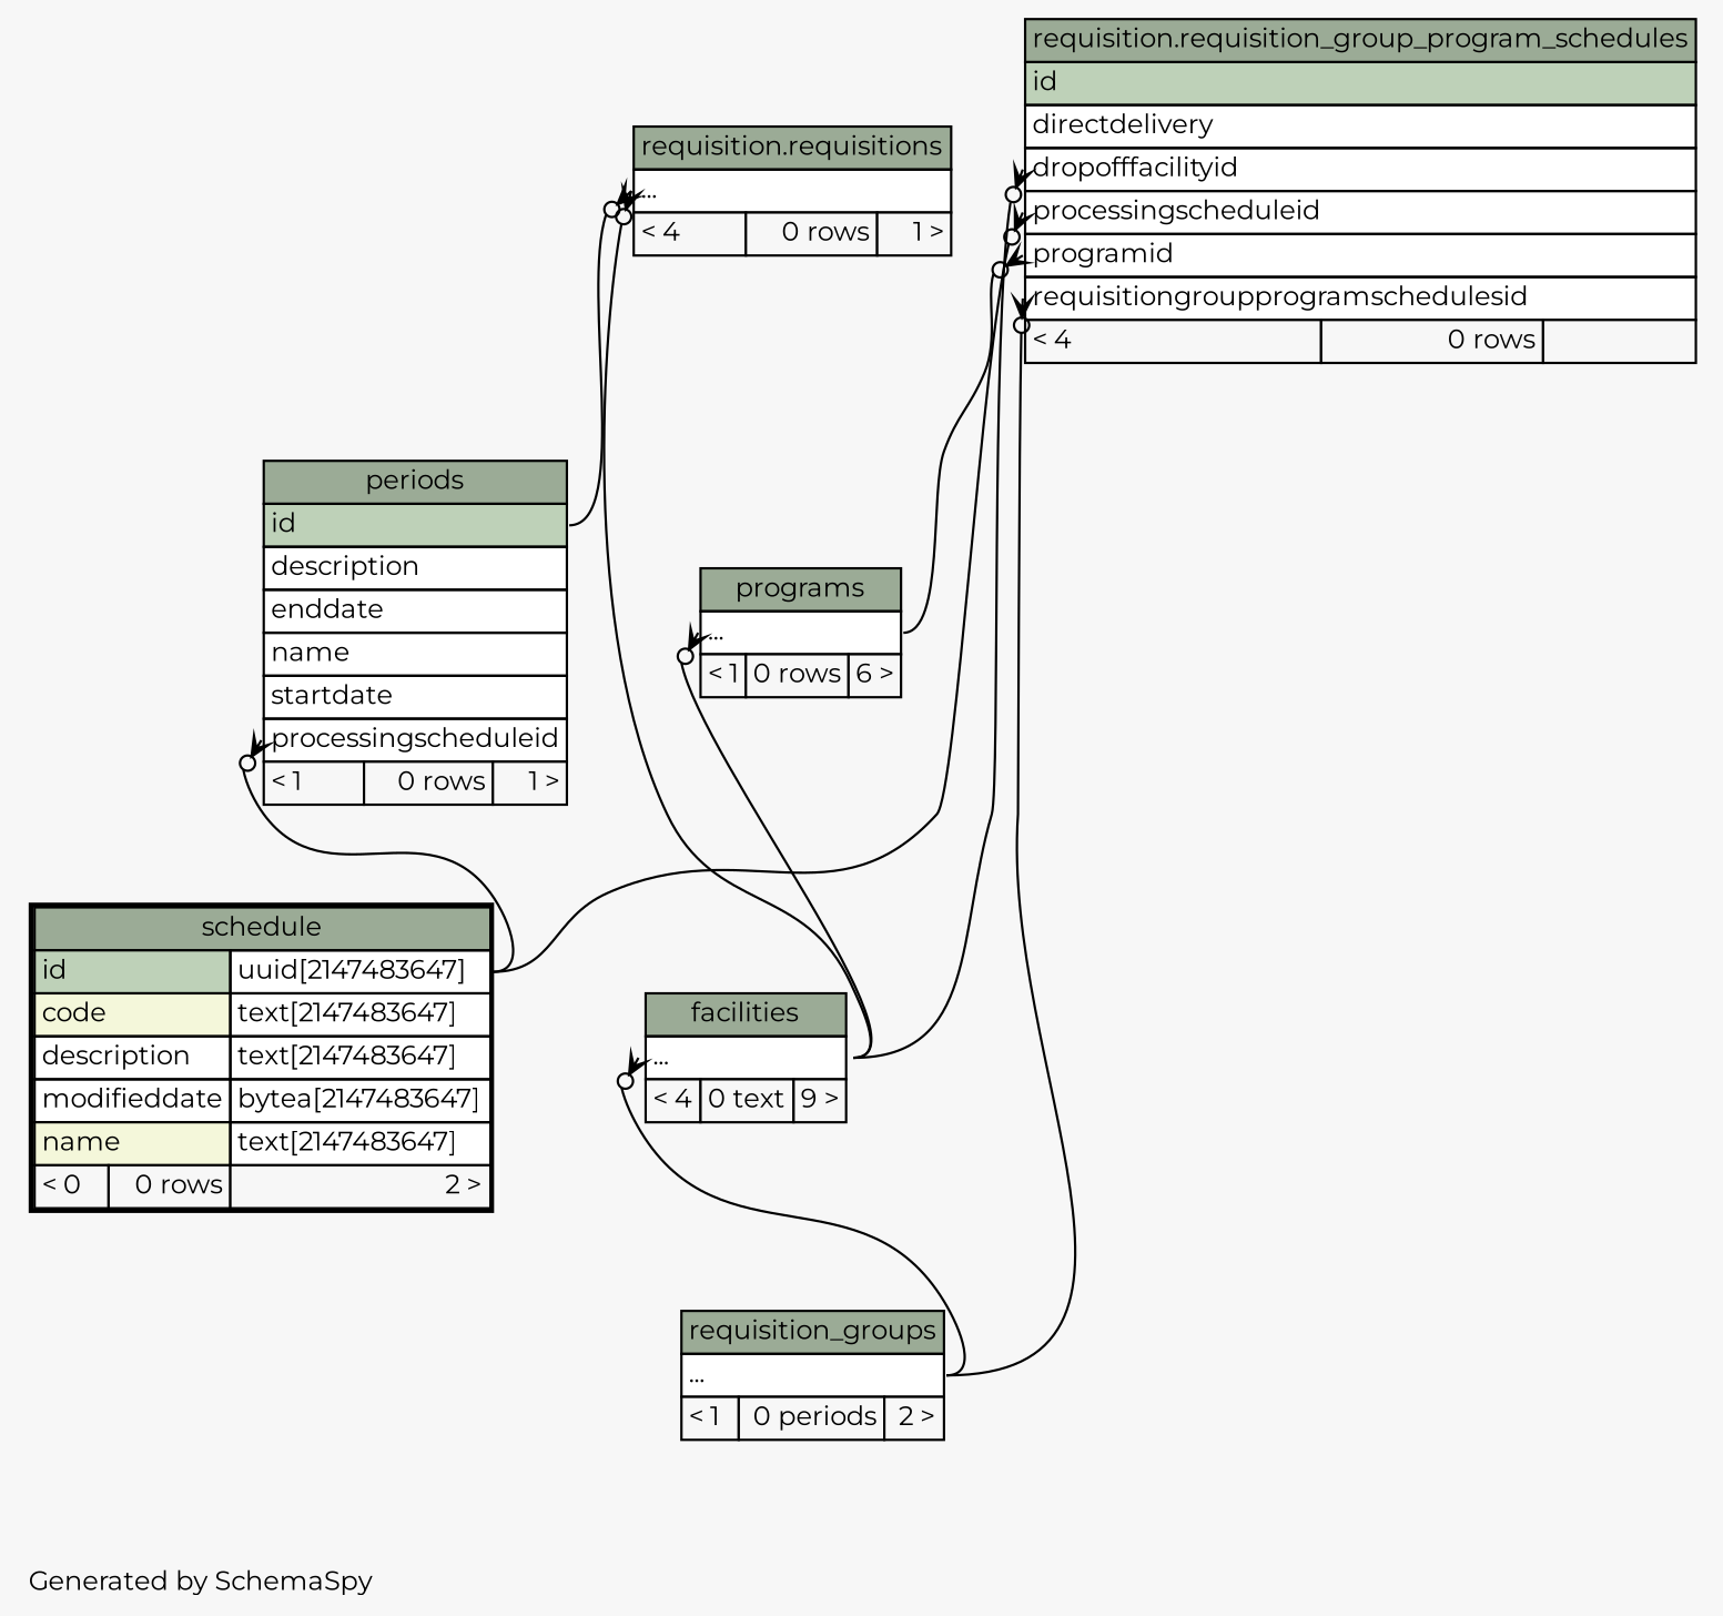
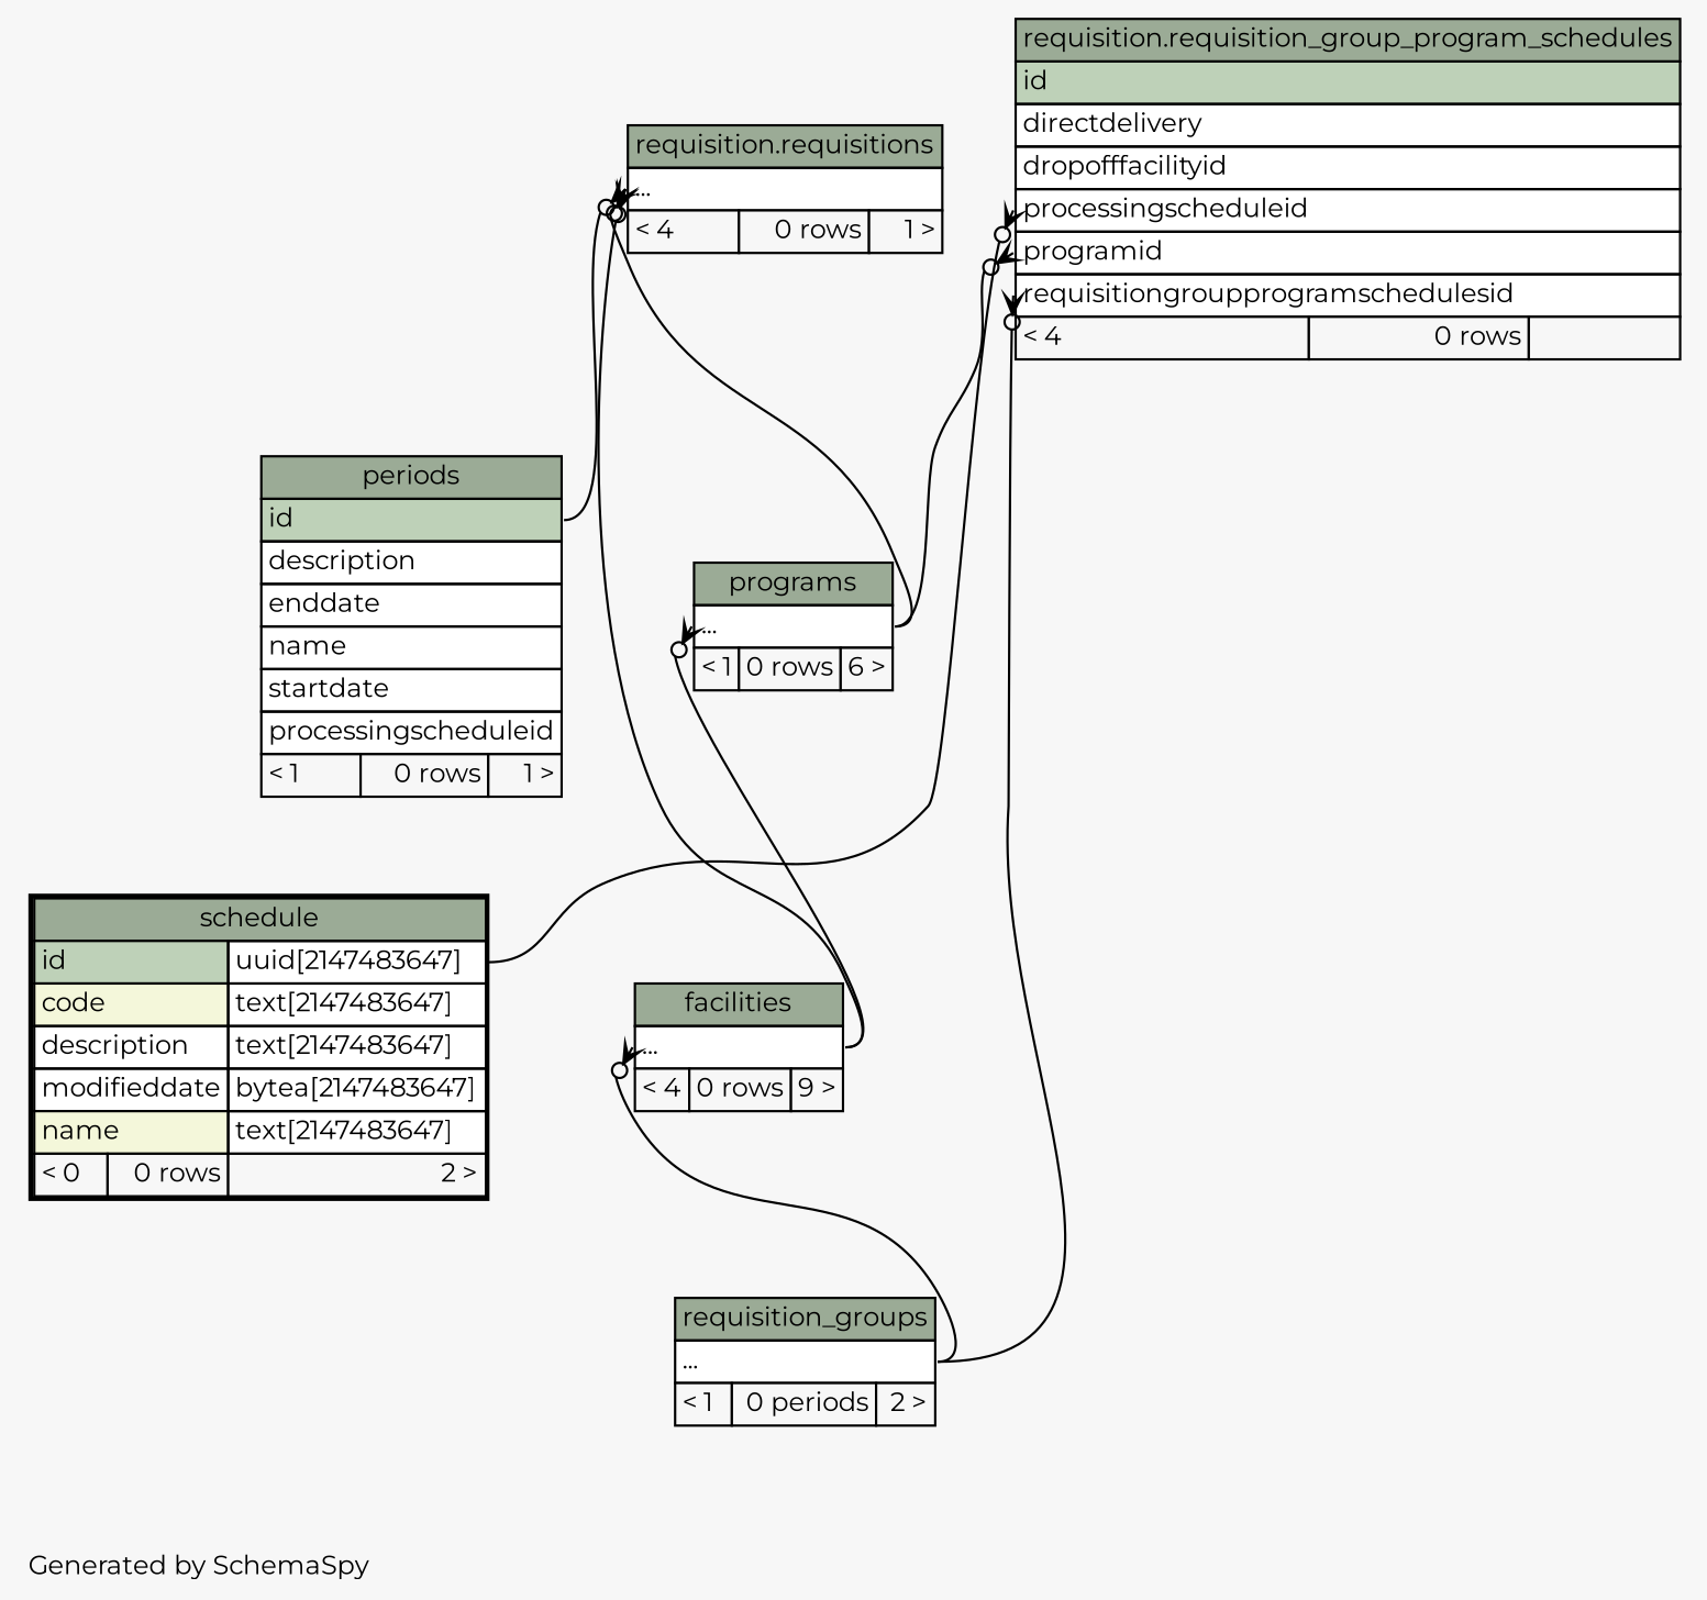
  digraph {
    bgcolor="#f7f7f7"
    fontname=Montserrat
    fontsize=11
    label="\nGenerated by SchemaSpy"
    labeljust=l
    nodesep=0.18
    rankdir=TB
    ranksep=0.46
    node [fontname=Montserrat fontsize=11 shape=plaintext]
    edge [arrowhead=none arrowsize=0.8 arrowtail=crowodot dir=back fontname=Montserrat headport="elipses:e" tailport="elipses:w"]
-   n1 [label=<     <TABLE BORDER="0" CELLBORDER="1" CELLSPACING="0" BGCOLOR="#ffffff">       <TR><TD COLSPAN="3" BGCOLOR="#9bab96" ALIGN="CENTER">facilities</TD></TR>       <TR><TD PORT="elipses" COLSPAN="3" ALIGN="LEFT">...</TD></TR>       <TR><TD ALIGN="LEFT" BGCOLOR="#f7f7f7">&lt; 4</TD><TD ALIGN="RIGHT" BGCOLOR="#f7f7f7">0 text</TD><TD ALIGN="RIGHT" BGCOLOR="#f7f7f7">9 &gt;</TD></TR>     </TABLE>>]
+   n1 [label=<     <TABLE BORDER="0" CELLBORDER="1" CELLSPACING="0" BGCOLOR="#ffffff">       <TR><TD COLSPAN="3" BGCOLOR="#9bab96" ALIGN="CENTER">facilities</TD></TR>       <TR><TD PORT="elipses" COLSPAN="3" ALIGN="LEFT">...</TD></TR>       <TR><TD ALIGN="LEFT" BGCOLOR="#f7f7f7">&lt; 4</TD><TD ALIGN="RIGHT" BGCOLOR="#f7f7f7">0 rows</TD><TD ALIGN="RIGHT" BGCOLOR="#f7f7f7">9 &gt;</TD></TR>     </TABLE>>]
    n2 [label=<     <TABLE BORDER="0" CELLBORDER="1" CELLSPACING="0" BGCOLOR="#ffffff">       <TR><TD COLSPAN="3" BGCOLOR="#9bab96" ALIGN="CENTER">requisition_groups</TD></TR>       <TR><TD PORT="elipses" COLSPAN="3" ALIGN="LEFT">...</TD></TR>       <TR><TD ALIGN="LEFT" BGCOLOR="#f7f7f7">&lt; 1</TD><TD ALIGN="RIGHT" BGCOLOR="#f7f7f7">0 periods</TD><TD ALIGN="RIGHT" BGCOLOR="#f7f7f7">2 &gt;</TD></TR>     </TABLE>>]
    n3 [label=<     <TABLE BORDER="0" CELLBORDER="1" CELLSPACING="0" BGCOLOR="#ffffff">       <TR><TD COLSPAN="3" BGCOLOR="#9bab96" ALIGN="CENTER">periods</TD></TR>       <TR><TD PORT="id" COLSPAN="3" BGCOLOR="#bed1b8" ALIGN="LEFT">id</TD></TR>       <TR><TD PORT="description" COLSPAN="3" ALIGN="LEFT">description</TD></TR>       <TR><TD PORT="enddate" COLSPAN="3" ALIGN="LEFT">enddate</TD></TR>       <TR><TD PORT="name" COLSPAN="3" ALIGN="LEFT">name</TD></TR>       <TR><TD PORT="startdate" COLSPAN="3" ALIGN="LEFT">startdate</TD></TR>       <TR><TD PORT="processingscheduleid" COLSPAN="3" ALIGN="LEFT">processingscheduleid</TD></TR>       <TR><TD ALIGN="LEFT" BGCOLOR="#f7f7f7">&lt; 1</TD><TD ALIGN="RIGHT" BGCOLOR="#f7f7f7">0 rows</TD><TD ALIGN="RIGHT" BGCOLOR="#f7f7f7">1 &gt;</TD></TR>     </TABLE>>]
    n4 [label=<     <TABLE BORDER="2" CELLBORDER="1" CELLSPACING="0" BGCOLOR="#ffffff">       <TR><TD COLSPAN="3" BGCOLOR="#9bab96" ALIGN="CENTER">schedule</TD></TR>       <TR><TD PORT="id" COLSPAN="2" BGCOLOR="#bed1b8" ALIGN="LEFT">id</TD><TD PORT="id.type" ALIGN="LEFT">uuid[2147483647]</TD></TR>       <TR><TD PORT="code" COLSPAN="2" BGCOLOR="#f4f7da" ALIGN="LEFT">code</TD><TD PORT="code.type" ALIGN="LEFT">text[2147483647]</TD></TR>       <TR><TD PORT="description" COLSPAN="2" ALIGN="LEFT">description</TD><TD PORT="description.type" ALIGN="LEFT">text[2147483647]</TD></TR>       <TR><TD PORT="modifieddate" COLSPAN="2" ALIGN="LEFT">modifieddate</TD><TD PORT="modifieddate.type" ALIGN="LEFT">bytea[2147483647]</TD></TR>       <TR><TD PORT="name" COLSPAN="2" BGCOLOR="#f4f7da" ALIGN="LEFT">name</TD><TD PORT="name.type" ALIGN="LEFT">text[2147483647]</TD></TR>       <TR><TD ALIGN="LEFT" BGCOLOR="#f7f7f7">&lt; 0</TD><TD ALIGN="RIGHT" BGCOLOR="#f7f7f7">0 rows</TD><TD ALIGN="RIGHT" BGCOLOR="#f7f7f7">2 &gt;</TD></TR>     </TABLE>>]
    n5 [label=<     <TABLE BORDER="0" CELLBORDER="1" CELLSPACING="0" BGCOLOR="#ffffff">       <TR><TD COLSPAN="3" BGCOLOR="#9bab96" ALIGN="CENTER">programs</TD></TR>       <TR><TD PORT="elipses" COLSPAN="3" ALIGN="LEFT">...</TD></TR>       <TR><TD ALIGN="LEFT" BGCOLOR="#f7f7f7">&lt; 1</TD><TD ALIGN="RIGHT" BGCOLOR="#f7f7f7">0 rows</TD><TD ALIGN="RIGHT" BGCOLOR="#f7f7f7">6 &gt;</TD></TR>     </TABLE>>]
    n6 [label=<     <TABLE BORDER="0" CELLBORDER="1" CELLSPACING="0" BGCOLOR="#ffffff">       <TR><TD COLSPAN="3" BGCOLOR="#9bab96" ALIGN="CENTER">requisition.requisition_group_program_schedules</TD></TR>       <TR><TD PORT="id" COLSPAN="3" BGCOLOR="#bed1b8" ALIGN="LEFT">id</TD></TR>       <TR><TD PORT="directdelivery" COLSPAN="3" ALIGN="LEFT">directdelivery</TD></TR>       <TR><TD PORT="dropofffacilityid" COLSPAN="3" ALIGN="LEFT">dropofffacilityid</TD></TR>       <TR><TD PORT="processingscheduleid" COLSPAN="3" ALIGN="LEFT">processingscheduleid</TD></TR>       <TR><TD PORT="programid" COLSPAN="3" ALIGN="LEFT">programid</TD></TR>       <TR><TD PORT="requisitiongroupprogramschedulesid" COLSPAN="3" ALIGN="LEFT">requisitiongroupprogramschedulesid</TD></TR>       <TR><TD ALIGN="LEFT" BGCOLOR="#f7f7f7">&lt; 4</TD><TD ALIGN="RIGHT" BGCOLOR="#f7f7f7">0 rows</TD><TD ALIGN="RIGHT" BGCOLOR="#f7f7f7">  </TD></TR>     </TABLE>>]
    n7 [label=<     <TABLE BORDER="0" CELLBORDER="1" CELLSPACING="0" BGCOLOR="#ffffff">       <TR><TD COLSPAN="3" BGCOLOR="#9bab96" ALIGN="CENTER">requisition.requisitions</TD></TR>       <TR><TD PORT="elipses" COLSPAN="3" ALIGN="LEFT">...</TD></TR>       <TR><TD ALIGN="LEFT" BGCOLOR="#f7f7f7">&lt; 4</TD><TD ALIGN="RIGHT" BGCOLOR="#f7f7f7">0 rows</TD><TD ALIGN="RIGHT" BGCOLOR="#f7f7f7">1 &gt;</TD></TR>     </TABLE>>]
    n1 -> n2
-   n3 -> n4 [headport="id.type:e" tailport="processingscheduleid:w"]
    n5 -> n1
-   n6 -> n1 [tailport="dropofffacilityid:w"]
    n6 -> n2 [tailport="requisitiongroupprogramschedulesid:w"]
    n6 -> n4 [headport="id.type:e" tailport="processingscheduleid:w"]
    n6 -> n5 [tailport="programid:w"]
    n7 -> n1
    n7 -> n3 [headport="id:e"]
+   n7 -> n5
  }
